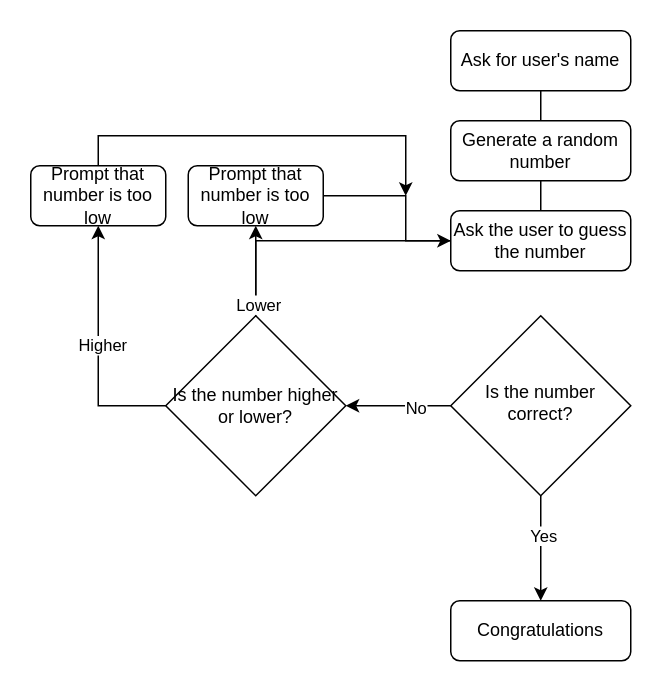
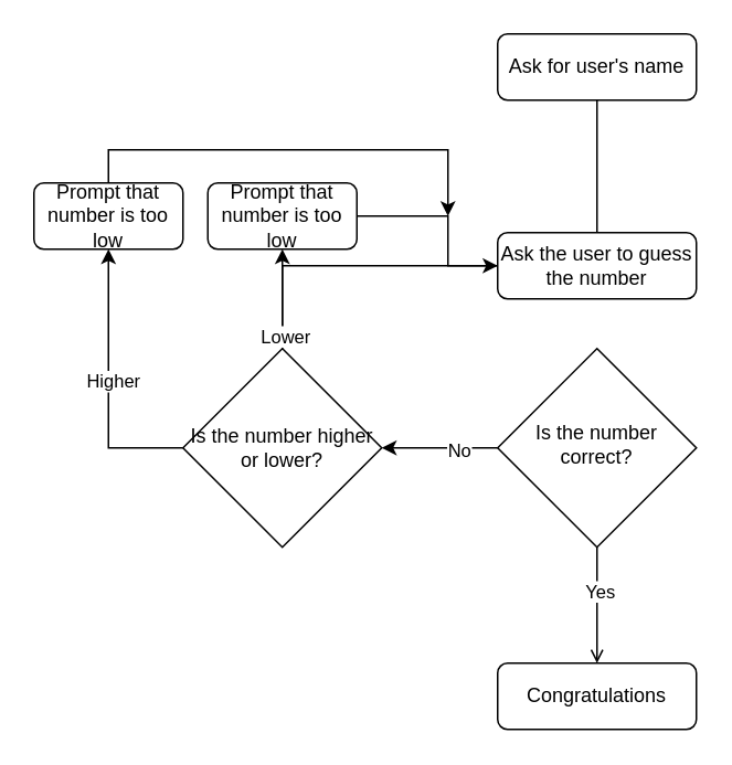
  <mxCell id="0" />
  <mxCell id="1" parent="0" />
  <mxCell id="2" value="" style="rounded=0;html=1;jettySize=auto;orthogonalLoop=1;fontSize=11;endArrow=block;endFill=0;endSize=8;strokeWidth=1;shadow=0;labelBackgroundColor=none;edgeStyle=orthogonalEdgeStyle;" parent="1" source="3" edge="1"><mxGeometry relative="1" as="geometry"><mxPoint x="360" y="180" as="targetPoint" /></mxGeometry></mxCell>
  <mxCell id="3" value="Ask for user's name&lt;br&gt;" style="rounded=1;whiteSpace=wrap;html=1;fontSize=12;glass=0;strokeWidth=1;shadow=0;" parent="1" vertex="1"><mxGeometry x="300" y="20" width="120" height="40" as="geometry" /></mxCell>
- <mxCell id="4" style="edgeStyle=orthogonalEdgeStyle;rounded=0;orthogonalLoop=1;jettySize=auto;html=1;exitX=0.5;exitY=1;exitDx=0;exitDy=0;" edge="1" parent="1" source="8" target="9"><mxGeometry relative="1" as="geometry" /></mxCell>
+ <mxCell id="4" style="edgeStyle=orthogonalEdgeStyle;rounded=0;orthogonalLoop=1;jettySize=auto;html=1;exitX=0.5;exitY=1;exitDx=0;exitDy=0;endArrow=open;" edge="1" parent="1" source="8" target="9"><mxGeometry relative="1" as="geometry" /></mxCell>
  <mxCell id="5" value="Yes" style="edgeLabel;html=1;align=center;verticalAlign=middle;resizable=0;points=[];" vertex="1" connectable="0" parent="4"><mxGeometry x="-0.267" y="1" relative="1" as="geometry"><mxPoint as="offset" /></mxGeometry></mxCell>
  <mxCell id="6" style="edgeStyle=orthogonalEdgeStyle;rounded=0;orthogonalLoop=1;jettySize=auto;html=1;exitX=0;exitY=0.5;exitDx=0;exitDy=0;" edge="1" parent="1" source="8" target="17"><mxGeometry relative="1" as="geometry"><mxPoint x="240" y="270" as="targetPoint" /><Array as="points"><mxPoint x="270" y="270" /><mxPoint x="270" y="270" /></Array></mxGeometry></mxCell>
  <mxCell id="7" value="No" style="edgeLabel;html=1;align=center;verticalAlign=middle;resizable=0;points=[];" vertex="1" connectable="0" parent="6"><mxGeometry x="-0.32" y="1" relative="1" as="geometry"><mxPoint as="offset" /></mxGeometry></mxCell>
  <mxCell id="8" value="Is the number correct?" style="rhombus;whiteSpace=wrap;html=1;shadow=0;fontFamily=Helvetica;fontSize=12;align=center;strokeWidth=1;spacing=6;spacingTop=-4;" parent="1" vertex="1"><mxGeometry x="300" y="210" width="120" height="120" as="geometry" /></mxCell>
  <mxCell id="9" value="Congratulations" style="rounded=1;whiteSpace=wrap;html=1;fontSize=12;glass=0;strokeWidth=1;shadow=0;" parent="1" vertex="1"><mxGeometry x="300" y="400" width="120" height="40" as="geometry" /></mxCell>
- <mxCell id="10" value="Generate a random number" style="rounded=1;whiteSpace=wrap;html=1;" vertex="1" parent="1"><mxGeometry x="300" y="80" width="120" height="40" as="geometry" /></mxCell>
  <mxCell id="11" style="edgeStyle=orthogonalEdgeStyle;rounded=0;orthogonalLoop=1;jettySize=auto;html=1;" edge="1" parent="1" source="12" target="17"><mxGeometry relative="1" as="geometry" /></mxCell>
  <mxCell id="12" value="Ask the user to guess the number&lt;br&gt;" style="rounded=1;whiteSpace=wrap;html=1;" vertex="1" parent="1"><mxGeometry x="300" y="140" width="120" height="40" as="geometry" /></mxCell>
  <mxCell id="13" style="edgeStyle=orthogonalEdgeStyle;rounded=0;orthogonalLoop=1;jettySize=auto;html=1;entryX=0.5;entryY=1;entryDx=0;entryDy=0;" edge="1" parent="1" source="17" target="21"><mxGeometry relative="1" as="geometry"><mxPoint x="70" y="150" as="targetPoint" /><Array as="points"><mxPoint x="65" y="270" /></Array></mxGeometry></mxCell>
  <mxCell id="14" value="Higher" style="edgeLabel;html=1;align=center;verticalAlign=middle;resizable=0;points=[];" vertex="1" connectable="0" parent="13"><mxGeometry x="0.038" y="-2" relative="1" as="geometry"><mxPoint as="offset" /></mxGeometry></mxCell>
  <mxCell id="15" style="edgeStyle=orthogonalEdgeStyle;rounded=0;orthogonalLoop=1;jettySize=auto;html=1;" edge="1" parent="1" source="17" target="19"><mxGeometry relative="1" as="geometry"><mxPoint x="170" y="160" as="targetPoint" /></mxGeometry></mxCell>
  <mxCell id="16" value="Lower" style="edgeLabel;html=1;align=center;verticalAlign=middle;resizable=0;points=[];" vertex="1" connectable="0" parent="15"><mxGeometry x="-0.724" y="-1" relative="1" as="geometry"><mxPoint as="offset" /></mxGeometry></mxCell>
  <mxCell id="17" value="Is the number higher or lower?" style="rhombus;whiteSpace=wrap;html=1;" vertex="1" parent="1"><mxGeometry x="110" y="210" width="120" height="120" as="geometry" /></mxCell>
  <mxCell id="18" style="edgeStyle=orthogonalEdgeStyle;rounded=0;orthogonalLoop=1;jettySize=auto;html=1;" edge="1" parent="1" source="19" target="12"><mxGeometry relative="1" as="geometry"><mxPoint x="200" y="90" as="targetPoint" /><Array as="points"><mxPoint x="270" y="130" /><mxPoint x="270" y="160" /></Array></mxGeometry></mxCell>
  <mxCell id="19" value="Prompt that number is too low" style="rounded=1;whiteSpace=wrap;html=1;" vertex="1" parent="1"><mxGeometry x="125" y="110" width="90" height="40" as="geometry" /></mxCell>
  <mxCell id="20" style="edgeStyle=orthogonalEdgeStyle;rounded=0;orthogonalLoop=1;jettySize=auto;html=1;" edge="1" parent="1" source="21"><mxGeometry relative="1" as="geometry"><mxPoint x="270" y="130" as="targetPoint" /><Array as="points"><mxPoint x="65" y="90" /></Array></mxGeometry></mxCell>
  <mxCell id="21" value="Prompt that number is too low" style="rounded=1;whiteSpace=wrap;html=1;" vertex="1" parent="1"><mxGeometry x="20" y="110" width="90" height="40" as="geometry" /></mxCell>
